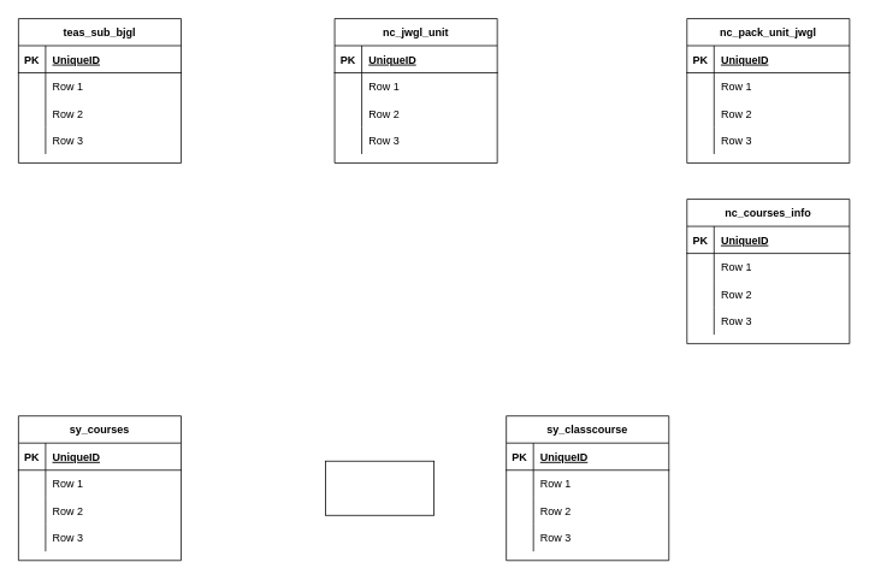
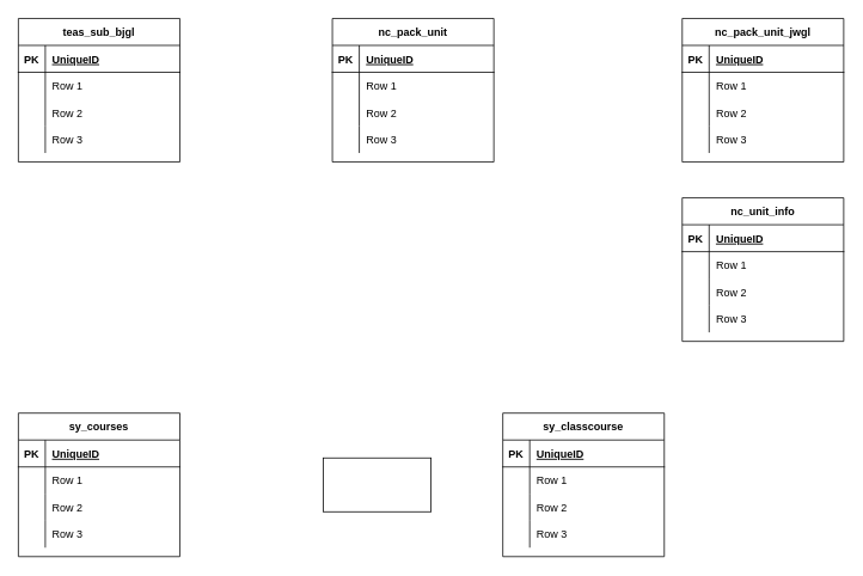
  <mxCell id="0" />
  <mxCell id="1" parent="0" />
- <mxCell id="2" value="nc_jwgl_unit" style="shape=table;startSize=30;container=1;collapsible=1;childLayout=tableLayout;fixedRows=1;rowLines=0;fontStyle=1;align=center;resizeLast=1;" vertex="1" parent="1"><mxGeometry x="370" y="20" width="180" height="160" as="geometry" /></mxCell>
+ <mxCell id="2" value="nc_pack_unit" style="shape=table;startSize=30;container=1;collapsible=1;childLayout=tableLayout;fixedRows=1;rowLines=0;fontStyle=1;align=center;resizeLast=1;" vertex="1" parent="1"><mxGeometry x="370" y="20" width="180" height="160" as="geometry" /></mxCell>
  <mxCell id="3" value="" style="shape=partialRectangle;collapsible=0;dropTarget=0;pointerEvents=0;fillColor=none;top=0;left=0;bottom=1;right=0;points=[[0,0.5],[1,0.5]];portConstraint=eastwest;" vertex="1" parent="2"><mxGeometry y="30" width="180" height="30" as="geometry" /></mxCell>
  <mxCell id="4" value="PK" style="shape=partialRectangle;connectable=0;fillColor=none;top=0;left=0;bottom=0;right=0;fontStyle=1;overflow=hidden;" vertex="1" parent="3"><mxGeometry width="30" height="30" as="geometry" /></mxCell>
  <mxCell id="5" value="UniqueID" style="shape=partialRectangle;connectable=0;fillColor=none;top=0;left=0;bottom=0;right=0;align=left;spacingLeft=6;fontStyle=5;overflow=hidden;" vertex="1" parent="3"><mxGeometry x="30" width="150" height="30" as="geometry" /></mxCell>
  <mxCell id="6" value="" style="shape=partialRectangle;collapsible=0;dropTarget=0;pointerEvents=0;fillColor=none;top=0;left=0;bottom=0;right=0;points=[[0,0.5],[1,0.5]];portConstraint=eastwest;" vertex="1" parent="2"><mxGeometry y="60" width="180" height="30" as="geometry" /></mxCell>
  <mxCell id="7" value="" style="shape=partialRectangle;connectable=0;fillColor=none;top=0;left=0;bottom=0;right=0;editable=1;overflow=hidden;" vertex="1" parent="6"><mxGeometry width="30" height="30" as="geometry" /></mxCell>
  <mxCell id="8" value="Row 1" style="shape=partialRectangle;connectable=0;fillColor=none;top=0;left=0;bottom=0;right=0;align=left;spacingLeft=6;overflow=hidden;" vertex="1" parent="6"><mxGeometry x="30" width="150" height="30" as="geometry" /></mxCell>
  <mxCell id="9" value="" style="shape=partialRectangle;collapsible=0;dropTarget=0;pointerEvents=0;fillColor=none;top=0;left=0;bottom=0;right=0;points=[[0,0.5],[1,0.5]];portConstraint=eastwest;" vertex="1" parent="2"><mxGeometry y="90" width="180" height="30" as="geometry" /></mxCell>
  <mxCell id="10" value="" style="shape=partialRectangle;connectable=0;fillColor=none;top=0;left=0;bottom=0;right=0;editable=1;overflow=hidden;" vertex="1" parent="9"><mxGeometry width="30" height="30" as="geometry" /></mxCell>
  <mxCell id="11" value="Row 2" style="shape=partialRectangle;connectable=0;fillColor=none;top=0;left=0;bottom=0;right=0;align=left;spacingLeft=6;overflow=hidden;" vertex="1" parent="9"><mxGeometry x="30" width="150" height="30" as="geometry" /></mxCell>
  <mxCell id="12" value="" style="shape=partialRectangle;collapsible=0;dropTarget=0;pointerEvents=0;fillColor=none;top=0;left=0;bottom=0;right=0;points=[[0,0.5],[1,0.5]];portConstraint=eastwest;" vertex="1" parent="2"><mxGeometry y="120" width="180" height="30" as="geometry" /></mxCell>
  <mxCell id="13" value="" style="shape=partialRectangle;connectable=0;fillColor=none;top=0;left=0;bottom=0;right=0;editable=1;overflow=hidden;" vertex="1" parent="12"><mxGeometry width="30" height="30" as="geometry" /></mxCell>
  <mxCell id="14" value="Row 3" style="shape=partialRectangle;connectable=0;fillColor=none;top=0;left=0;bottom=0;right=0;align=left;spacingLeft=6;overflow=hidden;" vertex="1" parent="12"><mxGeometry x="30" width="150" height="30" as="geometry" /></mxCell>
  <mxCell id="15" value="nc_pack_unit_jwgl" style="shape=table;startSize=30;container=1;collapsible=1;childLayout=tableLayout;fixedRows=1;rowLines=0;fontStyle=1;align=center;resizeLast=1;" vertex="1" parent="1"><mxGeometry x="760" y="20" width="180" height="160" as="geometry" /></mxCell>
  <mxCell id="16" value="" style="shape=partialRectangle;collapsible=0;dropTarget=0;pointerEvents=0;fillColor=none;top=0;left=0;bottom=1;right=0;points=[[0,0.5],[1,0.5]];portConstraint=eastwest;" vertex="1" parent="15"><mxGeometry y="30" width="180" height="30" as="geometry" /></mxCell>
  <mxCell id="17" value="PK" style="shape=partialRectangle;connectable=0;fillColor=none;top=0;left=0;bottom=0;right=0;fontStyle=1;overflow=hidden;" vertex="1" parent="16"><mxGeometry width="30" height="30" as="geometry" /></mxCell>
  <mxCell id="18" value="UniqueID" style="shape=partialRectangle;connectable=0;fillColor=none;top=0;left=0;bottom=0;right=0;align=left;spacingLeft=6;fontStyle=5;overflow=hidden;" vertex="1" parent="16"><mxGeometry x="30" width="150" height="30" as="geometry" /></mxCell>
  <mxCell id="19" value="" style="shape=partialRectangle;collapsible=0;dropTarget=0;pointerEvents=0;fillColor=none;top=0;left=0;bottom=0;right=0;points=[[0,0.5],[1,0.5]];portConstraint=eastwest;" vertex="1" parent="15"><mxGeometry y="60" width="180" height="30" as="geometry" /></mxCell>
  <mxCell id="20" value="" style="shape=partialRectangle;connectable=0;fillColor=none;top=0;left=0;bottom=0;right=0;editable=1;overflow=hidden;" vertex="1" parent="19"><mxGeometry width="30" height="30" as="geometry" /></mxCell>
  <mxCell id="21" value="Row 1" style="shape=partialRectangle;connectable=0;fillColor=none;top=0;left=0;bottom=0;right=0;align=left;spacingLeft=6;overflow=hidden;" vertex="1" parent="19"><mxGeometry x="30" width="150" height="30" as="geometry" /></mxCell>
  <mxCell id="22" value="" style="shape=partialRectangle;collapsible=0;dropTarget=0;pointerEvents=0;fillColor=none;top=0;left=0;bottom=0;right=0;points=[[0,0.5],[1,0.5]];portConstraint=eastwest;" vertex="1" parent="15"><mxGeometry y="90" width="180" height="30" as="geometry" /></mxCell>
  <mxCell id="23" value="" style="shape=partialRectangle;connectable=0;fillColor=none;top=0;left=0;bottom=0;right=0;editable=1;overflow=hidden;" vertex="1" parent="22"><mxGeometry width="30" height="30" as="geometry" /></mxCell>
  <mxCell id="24" value="Row 2" style="shape=partialRectangle;connectable=0;fillColor=none;top=0;left=0;bottom=0;right=0;align=left;spacingLeft=6;overflow=hidden;" vertex="1" parent="22"><mxGeometry x="30" width="150" height="30" as="geometry" /></mxCell>
  <mxCell id="25" value="" style="shape=partialRectangle;collapsible=0;dropTarget=0;pointerEvents=0;fillColor=none;top=0;left=0;bottom=0;right=0;points=[[0,0.5],[1,0.5]];portConstraint=eastwest;" vertex="1" parent="15"><mxGeometry y="120" width="180" height="30" as="geometry" /></mxCell>
  <mxCell id="26" value="" style="shape=partialRectangle;connectable=0;fillColor=none;top=0;left=0;bottom=0;right=0;editable=1;overflow=hidden;" vertex="1" parent="25"><mxGeometry width="30" height="30" as="geometry" /></mxCell>
  <mxCell id="27" value="Row 3" style="shape=partialRectangle;connectable=0;fillColor=none;top=0;left=0;bottom=0;right=0;align=left;spacingLeft=6;overflow=hidden;" vertex="1" parent="25"><mxGeometry x="30" width="150" height="30" as="geometry" /></mxCell>
  <mxCell id="28" value="teas_sub_bjgl" style="shape=table;startSize=30;container=1;collapsible=1;childLayout=tableLayout;fixedRows=1;rowLines=0;fontStyle=1;align=center;resizeLast=1;" vertex="1" parent="1"><mxGeometry x="20" y="20" width="180" height="160" as="geometry" /></mxCell>
  <mxCell id="29" value="" style="shape=partialRectangle;collapsible=0;dropTarget=0;pointerEvents=0;fillColor=none;top=0;left=0;bottom=1;right=0;points=[[0,0.5],[1,0.5]];portConstraint=eastwest;" vertex="1" parent="28"><mxGeometry y="30" width="180" height="30" as="geometry" /></mxCell>
  <mxCell id="30" value="PK" style="shape=partialRectangle;connectable=0;fillColor=none;top=0;left=0;bottom=0;right=0;fontStyle=1;overflow=hidden;" vertex="1" parent="29"><mxGeometry width="30" height="30" as="geometry" /></mxCell>
  <mxCell id="31" value="UniqueID" style="shape=partialRectangle;connectable=0;fillColor=none;top=0;left=0;bottom=0;right=0;align=left;spacingLeft=6;fontStyle=5;overflow=hidden;" vertex="1" parent="29"><mxGeometry x="30" width="150" height="30" as="geometry" /></mxCell>
  <mxCell id="32" value="" style="shape=partialRectangle;collapsible=0;dropTarget=0;pointerEvents=0;fillColor=none;top=0;left=0;bottom=0;right=0;points=[[0,0.5],[1,0.5]];portConstraint=eastwest;" vertex="1" parent="28"><mxGeometry y="60" width="180" height="30" as="geometry" /></mxCell>
  <mxCell id="33" value="" style="shape=partialRectangle;connectable=0;fillColor=none;top=0;left=0;bottom=0;right=0;editable=1;overflow=hidden;" vertex="1" parent="32"><mxGeometry width="30" height="30" as="geometry" /></mxCell>
  <mxCell id="34" value="Row 1" style="shape=partialRectangle;connectable=0;fillColor=none;top=0;left=0;bottom=0;right=0;align=left;spacingLeft=6;overflow=hidden;" vertex="1" parent="32"><mxGeometry x="30" width="150" height="30" as="geometry" /></mxCell>
  <mxCell id="35" value="" style="shape=partialRectangle;collapsible=0;dropTarget=0;pointerEvents=0;fillColor=none;top=0;left=0;bottom=0;right=0;points=[[0,0.5],[1,0.5]];portConstraint=eastwest;" vertex="1" parent="28"><mxGeometry y="90" width="180" height="30" as="geometry" /></mxCell>
  <mxCell id="36" value="" style="shape=partialRectangle;connectable=0;fillColor=none;top=0;left=0;bottom=0;right=0;editable=1;overflow=hidden;" vertex="1" parent="35"><mxGeometry width="30" height="30" as="geometry" /></mxCell>
  <mxCell id="37" value="Row 2" style="shape=partialRectangle;connectable=0;fillColor=none;top=0;left=0;bottom=0;right=0;align=left;spacingLeft=6;overflow=hidden;" vertex="1" parent="35"><mxGeometry x="30" width="150" height="30" as="geometry" /></mxCell>
  <mxCell id="38" value="" style="shape=partialRectangle;collapsible=0;dropTarget=0;pointerEvents=0;fillColor=none;top=0;left=0;bottom=0;right=0;points=[[0,0.5],[1,0.5]];portConstraint=eastwest;" vertex="1" parent="28"><mxGeometry y="120" width="180" height="30" as="geometry" /></mxCell>
  <mxCell id="39" value="" style="shape=partialRectangle;connectable=0;fillColor=none;top=0;left=0;bottom=0;right=0;editable=1;overflow=hidden;" vertex="1" parent="38"><mxGeometry width="30" height="30" as="geometry" /></mxCell>
  <mxCell id="40" value="Row 3" style="shape=partialRectangle;connectable=0;fillColor=none;top=0;left=0;bottom=0;right=0;align=left;spacingLeft=6;overflow=hidden;" vertex="1" parent="38"><mxGeometry x="30" width="150" height="30" as="geometry" /></mxCell>
- <mxCell id="41" value="nc_courses_info" style="shape=table;startSize=30;container=1;collapsible=1;childLayout=tableLayout;fixedRows=1;rowLines=0;fontStyle=1;align=center;resizeLast=1;" vertex="1" parent="1"><mxGeometry x="760" y="220" width="180" height="160" as="geometry" /></mxCell>
+ <mxCell id="41" value="nc_unit_info" style="shape=table;startSize=30;container=1;collapsible=1;childLayout=tableLayout;fixedRows=1;rowLines=0;fontStyle=1;align=center;resizeLast=1;" vertex="1" parent="1"><mxGeometry x="760" y="220" width="180" height="160" as="geometry" /></mxCell>
  <mxCell id="42" value="" style="shape=partialRectangle;collapsible=0;dropTarget=0;pointerEvents=0;fillColor=none;top=0;left=0;bottom=1;right=0;points=[[0,0.5],[1,0.5]];portConstraint=eastwest;" vertex="1" parent="41"><mxGeometry y="30" width="180" height="30" as="geometry" /></mxCell>
  <mxCell id="43" value="PK" style="shape=partialRectangle;connectable=0;fillColor=none;top=0;left=0;bottom=0;right=0;fontStyle=1;overflow=hidden;" vertex="1" parent="42"><mxGeometry width="30" height="30" as="geometry" /></mxCell>
  <mxCell id="44" value="UniqueID" style="shape=partialRectangle;connectable=0;fillColor=none;top=0;left=0;bottom=0;right=0;align=left;spacingLeft=6;fontStyle=5;overflow=hidden;" vertex="1" parent="42"><mxGeometry x="30" width="150" height="30" as="geometry" /></mxCell>
  <mxCell id="45" value="" style="shape=partialRectangle;collapsible=0;dropTarget=0;pointerEvents=0;fillColor=none;top=0;left=0;bottom=0;right=0;points=[[0,0.5],[1,0.5]];portConstraint=eastwest;" vertex="1" parent="41"><mxGeometry y="60" width="180" height="30" as="geometry" /></mxCell>
  <mxCell id="46" value="" style="shape=partialRectangle;connectable=0;fillColor=none;top=0;left=0;bottom=0;right=0;editable=1;overflow=hidden;" vertex="1" parent="45"><mxGeometry width="30" height="30" as="geometry" /></mxCell>
  <mxCell id="47" value="Row 1" style="shape=partialRectangle;connectable=0;fillColor=none;top=0;left=0;bottom=0;right=0;align=left;spacingLeft=6;overflow=hidden;" vertex="1" parent="45"><mxGeometry x="30" width="150" height="30" as="geometry" /></mxCell>
  <mxCell id="48" value="" style="shape=partialRectangle;collapsible=0;dropTarget=0;pointerEvents=0;fillColor=none;top=0;left=0;bottom=0;right=0;points=[[0,0.5],[1,0.5]];portConstraint=eastwest;" vertex="1" parent="41"><mxGeometry y="90" width="180" height="30" as="geometry" /></mxCell>
  <mxCell id="49" value="" style="shape=partialRectangle;connectable=0;fillColor=none;top=0;left=0;bottom=0;right=0;editable=1;overflow=hidden;" vertex="1" parent="48"><mxGeometry width="30" height="30" as="geometry" /></mxCell>
  <mxCell id="50" value="Row 2" style="shape=partialRectangle;connectable=0;fillColor=none;top=0;left=0;bottom=0;right=0;align=left;spacingLeft=6;overflow=hidden;" vertex="1" parent="48"><mxGeometry x="30" width="150" height="30" as="geometry" /></mxCell>
  <mxCell id="51" value="" style="shape=partialRectangle;collapsible=0;dropTarget=0;pointerEvents=0;fillColor=none;top=0;left=0;bottom=0;right=0;points=[[0,0.5],[1,0.5]];portConstraint=eastwest;" vertex="1" parent="41"><mxGeometry y="120" width="180" height="30" as="geometry" /></mxCell>
  <mxCell id="52" value="" style="shape=partialRectangle;connectable=0;fillColor=none;top=0;left=0;bottom=0;right=0;editable=1;overflow=hidden;" vertex="1" parent="51"><mxGeometry width="30" height="30" as="geometry" /></mxCell>
  <mxCell id="53" value="Row 3" style="shape=partialRectangle;connectable=0;fillColor=none;top=0;left=0;bottom=0;right=0;align=left;spacingLeft=6;overflow=hidden;" vertex="1" parent="51"><mxGeometry x="30" width="150" height="30" as="geometry" /></mxCell>
  <mxCell id="54" value="sy_courses" style="shape=table;startSize=30;container=1;collapsible=1;childLayout=tableLayout;fixedRows=1;rowLines=0;fontStyle=1;align=center;resizeLast=1;" vertex="1" parent="1"><mxGeometry x="20" y="460" width="180" height="160" as="geometry" /></mxCell>
  <mxCell id="55" value="" style="shape=partialRectangle;collapsible=0;dropTarget=0;pointerEvents=0;fillColor=none;top=0;left=0;bottom=1;right=0;points=[[0,0.5],[1,0.5]];portConstraint=eastwest;" vertex="1" parent="54"><mxGeometry y="30" width="180" height="30" as="geometry" /></mxCell>
  <mxCell id="56" value="PK" style="shape=partialRectangle;connectable=0;fillColor=none;top=0;left=0;bottom=0;right=0;fontStyle=1;overflow=hidden;" vertex="1" parent="55"><mxGeometry width="30" height="30" as="geometry" /></mxCell>
  <mxCell id="57" value="UniqueID" style="shape=partialRectangle;connectable=0;fillColor=none;top=0;left=0;bottom=0;right=0;align=left;spacingLeft=6;fontStyle=5;overflow=hidden;" vertex="1" parent="55"><mxGeometry x="30" width="150" height="30" as="geometry" /></mxCell>
  <mxCell id="58" value="" style="shape=partialRectangle;collapsible=0;dropTarget=0;pointerEvents=0;fillColor=none;top=0;left=0;bottom=0;right=0;points=[[0,0.5],[1,0.5]];portConstraint=eastwest;" vertex="1" parent="54"><mxGeometry y="60" width="180" height="30" as="geometry" /></mxCell>
  <mxCell id="59" value="" style="shape=partialRectangle;connectable=0;fillColor=none;top=0;left=0;bottom=0;right=0;editable=1;overflow=hidden;" vertex="1" parent="58"><mxGeometry width="30" height="30" as="geometry" /></mxCell>
  <mxCell id="60" value="Row 1" style="shape=partialRectangle;connectable=0;fillColor=none;top=0;left=0;bottom=0;right=0;align=left;spacingLeft=6;overflow=hidden;" vertex="1" parent="58"><mxGeometry x="30" width="150" height="30" as="geometry" /></mxCell>
  <mxCell id="61" value="" style="shape=partialRectangle;collapsible=0;dropTarget=0;pointerEvents=0;fillColor=none;top=0;left=0;bottom=0;right=0;points=[[0,0.5],[1,0.5]];portConstraint=eastwest;" vertex="1" parent="54"><mxGeometry y="90" width="180" height="30" as="geometry" /></mxCell>
  <mxCell id="62" value="" style="shape=partialRectangle;connectable=0;fillColor=none;top=0;left=0;bottom=0;right=0;editable=1;overflow=hidden;" vertex="1" parent="61"><mxGeometry width="30" height="30" as="geometry" /></mxCell>
  <mxCell id="63" value="Row 2" style="shape=partialRectangle;connectable=0;fillColor=none;top=0;left=0;bottom=0;right=0;align=left;spacingLeft=6;overflow=hidden;" vertex="1" parent="61"><mxGeometry x="30" width="150" height="30" as="geometry" /></mxCell>
  <mxCell id="64" value="" style="shape=partialRectangle;collapsible=0;dropTarget=0;pointerEvents=0;fillColor=none;top=0;left=0;bottom=0;right=0;points=[[0,0.5],[1,0.5]];portConstraint=eastwest;" vertex="1" parent="54"><mxGeometry y="120" width="180" height="30" as="geometry" /></mxCell>
  <mxCell id="65" value="" style="shape=partialRectangle;connectable=0;fillColor=none;top=0;left=0;bottom=0;right=0;editable=1;overflow=hidden;" vertex="1" parent="64"><mxGeometry width="30" height="30" as="geometry" /></mxCell>
  <mxCell id="66" value="Row 3" style="shape=partialRectangle;connectable=0;fillColor=none;top=0;left=0;bottom=0;right=0;align=left;spacingLeft=6;overflow=hidden;" vertex="1" parent="64"><mxGeometry x="30" width="150" height="30" as="geometry" /></mxCell>
  <mxCell id="67" value="sy_classcourse" style="shape=table;startSize=30;container=1;collapsible=1;childLayout=tableLayout;fixedRows=1;rowLines=0;fontStyle=1;align=center;resizeLast=1;" vertex="1" parent="1"><mxGeometry x="560" y="460" width="180" height="160" as="geometry" /></mxCell>
  <mxCell id="68" value="" style="shape=partialRectangle;collapsible=0;dropTarget=0;pointerEvents=0;fillColor=none;top=0;left=0;bottom=1;right=0;points=[[0,0.5],[1,0.5]];portConstraint=eastwest;" vertex="1" parent="67"><mxGeometry y="30" width="180" height="30" as="geometry" /></mxCell>
  <mxCell id="69" value="PK" style="shape=partialRectangle;connectable=0;fillColor=none;top=0;left=0;bottom=0;right=0;fontStyle=1;overflow=hidden;" vertex="1" parent="68"><mxGeometry width="30" height="30" as="geometry" /></mxCell>
  <mxCell id="70" value="UniqueID" style="shape=partialRectangle;connectable=0;fillColor=none;top=0;left=0;bottom=0;right=0;align=left;spacingLeft=6;fontStyle=5;overflow=hidden;" vertex="1" parent="68"><mxGeometry x="30" width="150" height="30" as="geometry" /></mxCell>
  <mxCell id="71" value="" style="shape=partialRectangle;collapsible=0;dropTarget=0;pointerEvents=0;fillColor=none;top=0;left=0;bottom=0;right=0;points=[[0,0.5],[1,0.5]];portConstraint=eastwest;" vertex="1" parent="67"><mxGeometry y="60" width="180" height="30" as="geometry" /></mxCell>
  <mxCell id="72" value="" style="shape=partialRectangle;connectable=0;fillColor=none;top=0;left=0;bottom=0;right=0;editable=1;overflow=hidden;" vertex="1" parent="71"><mxGeometry width="30" height="30" as="geometry" /></mxCell>
  <mxCell id="73" value="Row 1" style="shape=partialRectangle;connectable=0;fillColor=none;top=0;left=0;bottom=0;right=0;align=left;spacingLeft=6;overflow=hidden;" vertex="1" parent="71"><mxGeometry x="30" width="150" height="30" as="geometry" /></mxCell>
  <mxCell id="74" value="" style="shape=partialRectangle;collapsible=0;dropTarget=0;pointerEvents=0;fillColor=none;top=0;left=0;bottom=0;right=0;points=[[0,0.5],[1,0.5]];portConstraint=eastwest;" vertex="1" parent="67"><mxGeometry y="90" width="180" height="30" as="geometry" /></mxCell>
  <mxCell id="75" value="" style="shape=partialRectangle;connectable=0;fillColor=none;top=0;left=0;bottom=0;right=0;editable=1;overflow=hidden;" vertex="1" parent="74"><mxGeometry width="30" height="30" as="geometry" /></mxCell>
  <mxCell id="76" value="Row 2" style="shape=partialRectangle;connectable=0;fillColor=none;top=0;left=0;bottom=0;right=0;align=left;spacingLeft=6;overflow=hidden;" vertex="1" parent="74"><mxGeometry x="30" width="150" height="30" as="geometry" /></mxCell>
  <mxCell id="77" value="" style="shape=partialRectangle;collapsible=0;dropTarget=0;pointerEvents=0;fillColor=none;top=0;left=0;bottom=0;right=0;points=[[0,0.5],[1,0.5]];portConstraint=eastwest;" vertex="1" parent="67"><mxGeometry y="120" width="180" height="30" as="geometry" /></mxCell>
  <mxCell id="78" value="" style="shape=partialRectangle;connectable=0;fillColor=none;top=0;left=0;bottom=0;right=0;editable=1;overflow=hidden;" vertex="1" parent="77"><mxGeometry width="30" height="30" as="geometry" /></mxCell>
  <mxCell id="79" value="Row 3" style="shape=partialRectangle;connectable=0;fillColor=none;top=0;left=0;bottom=0;right=0;align=left;spacingLeft=6;overflow=hidden;" vertex="1" parent="77"><mxGeometry x="30" width="150" height="30" as="geometry" /></mxCell>
  <mxCell id="80" value="" style="rounded=0;whiteSpace=wrap;html=1;" vertex="1" parent="1"><mxGeometry x="360" y="510" width="120" height="60" as="geometry" /></mxCell>
